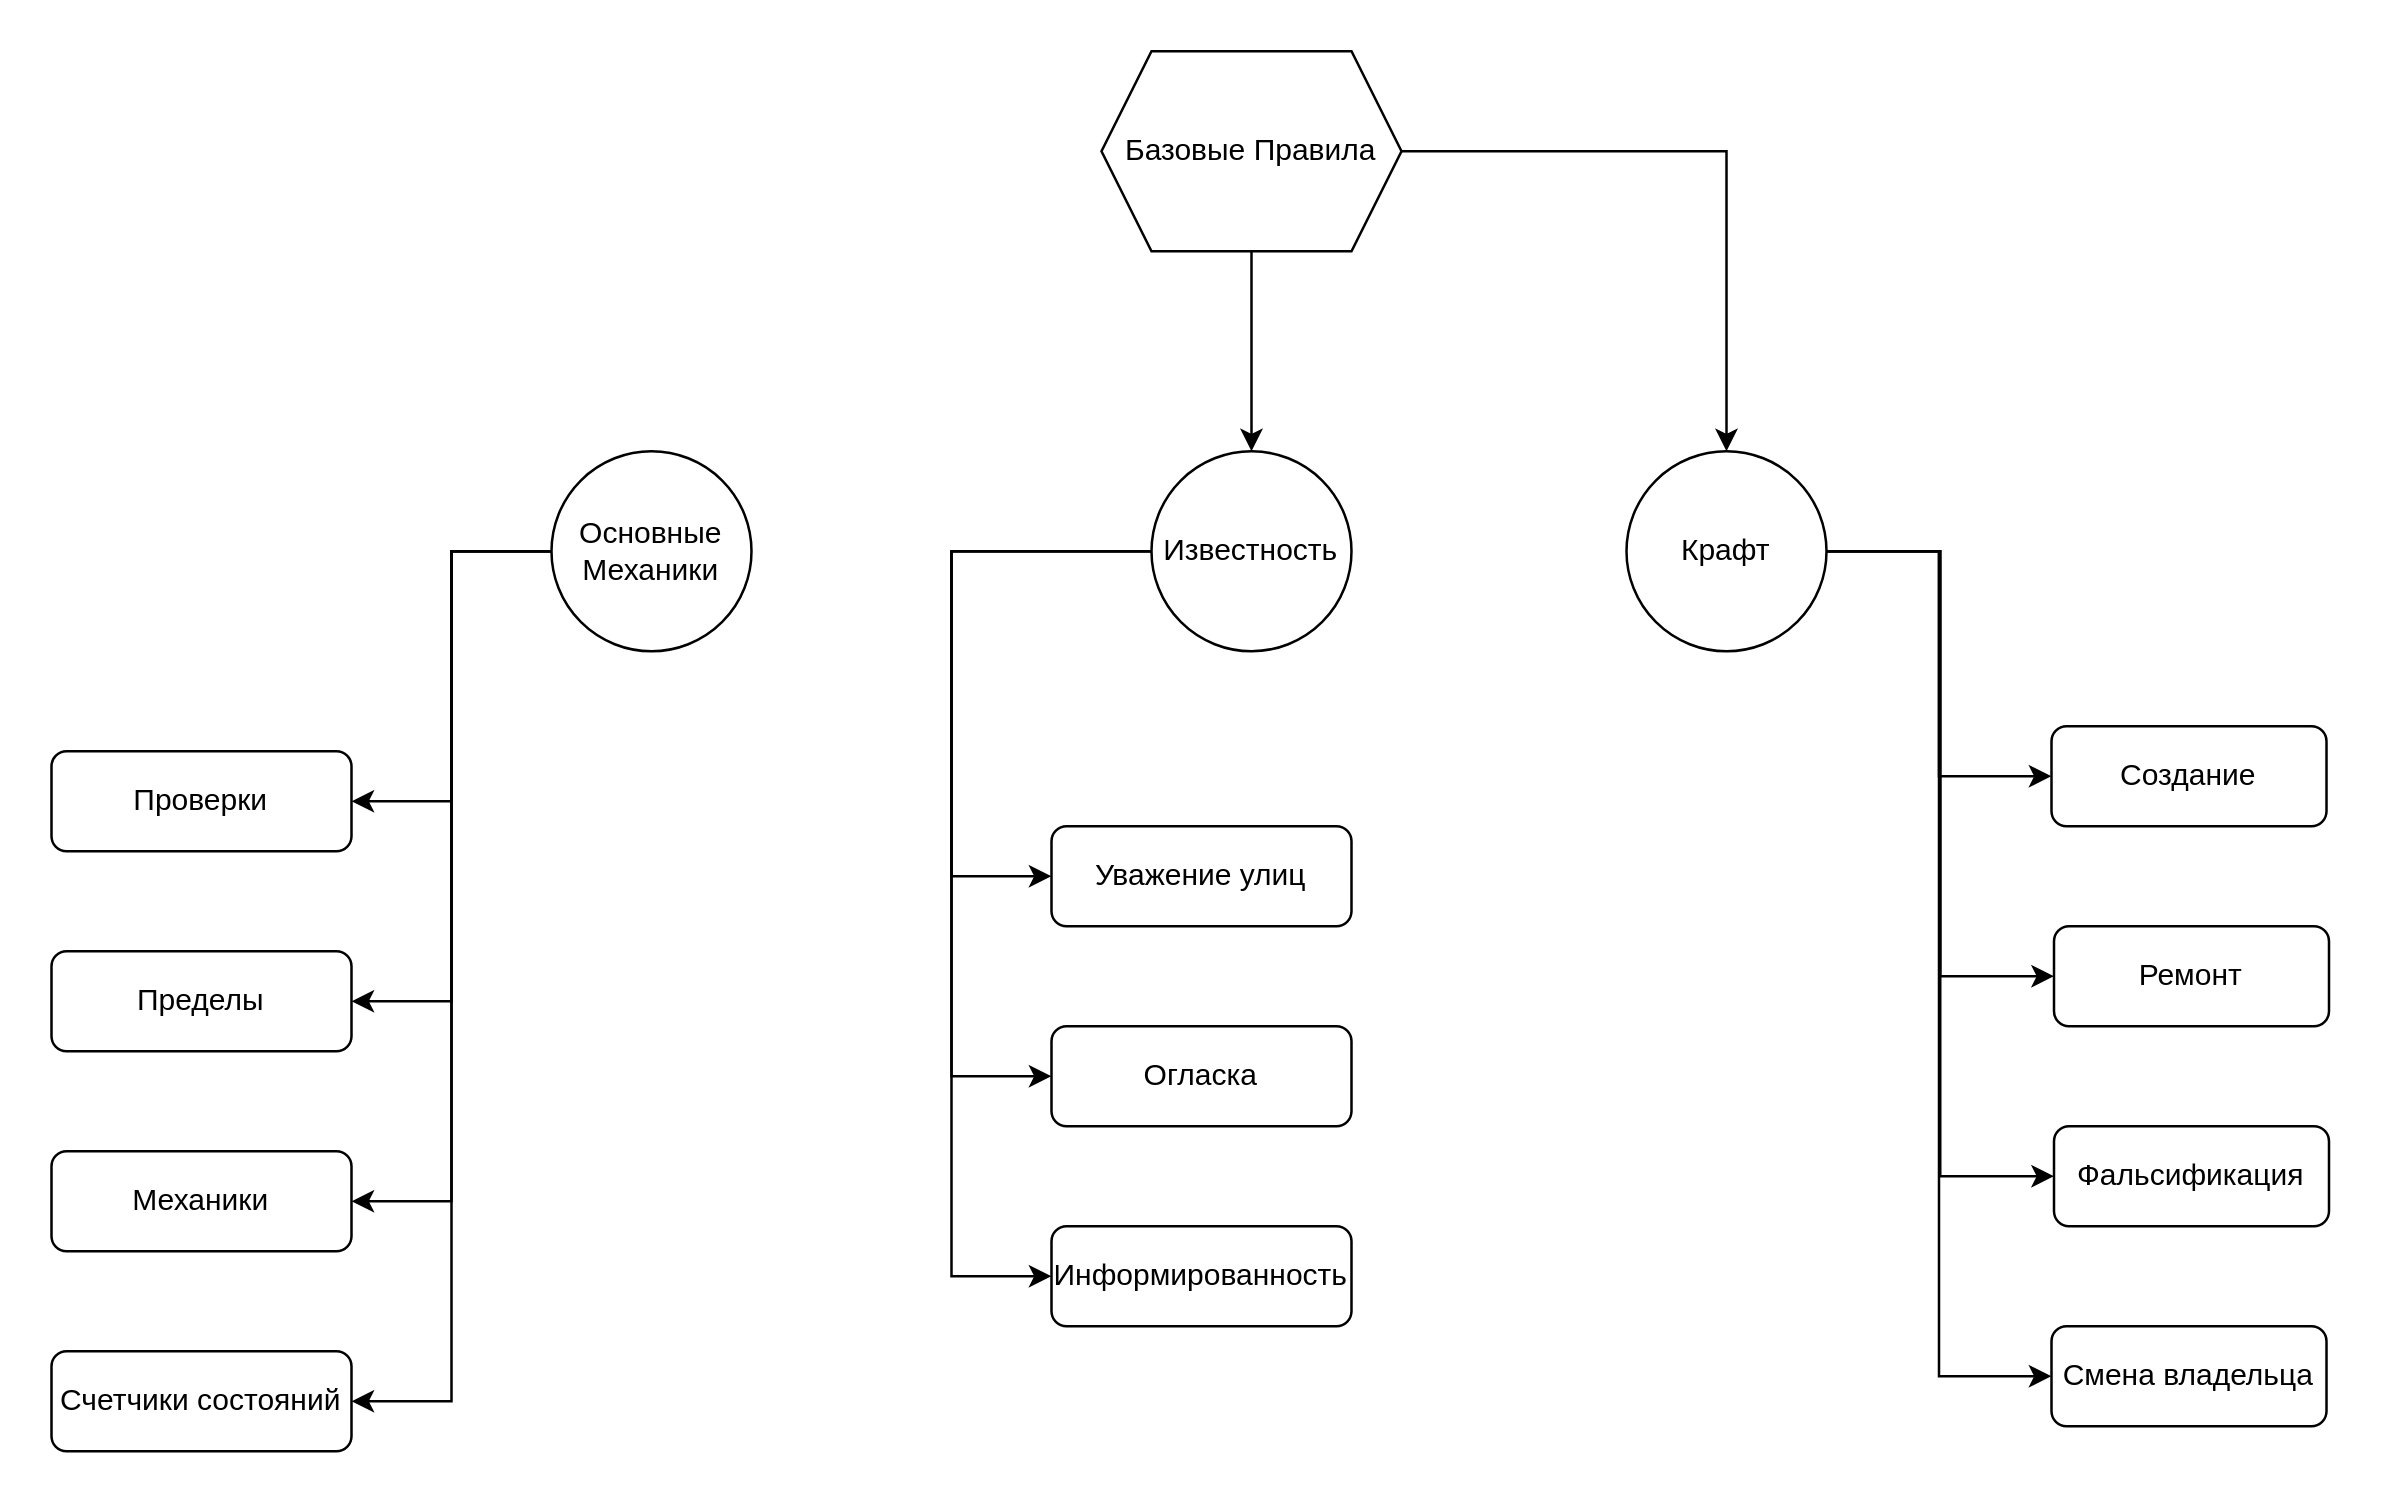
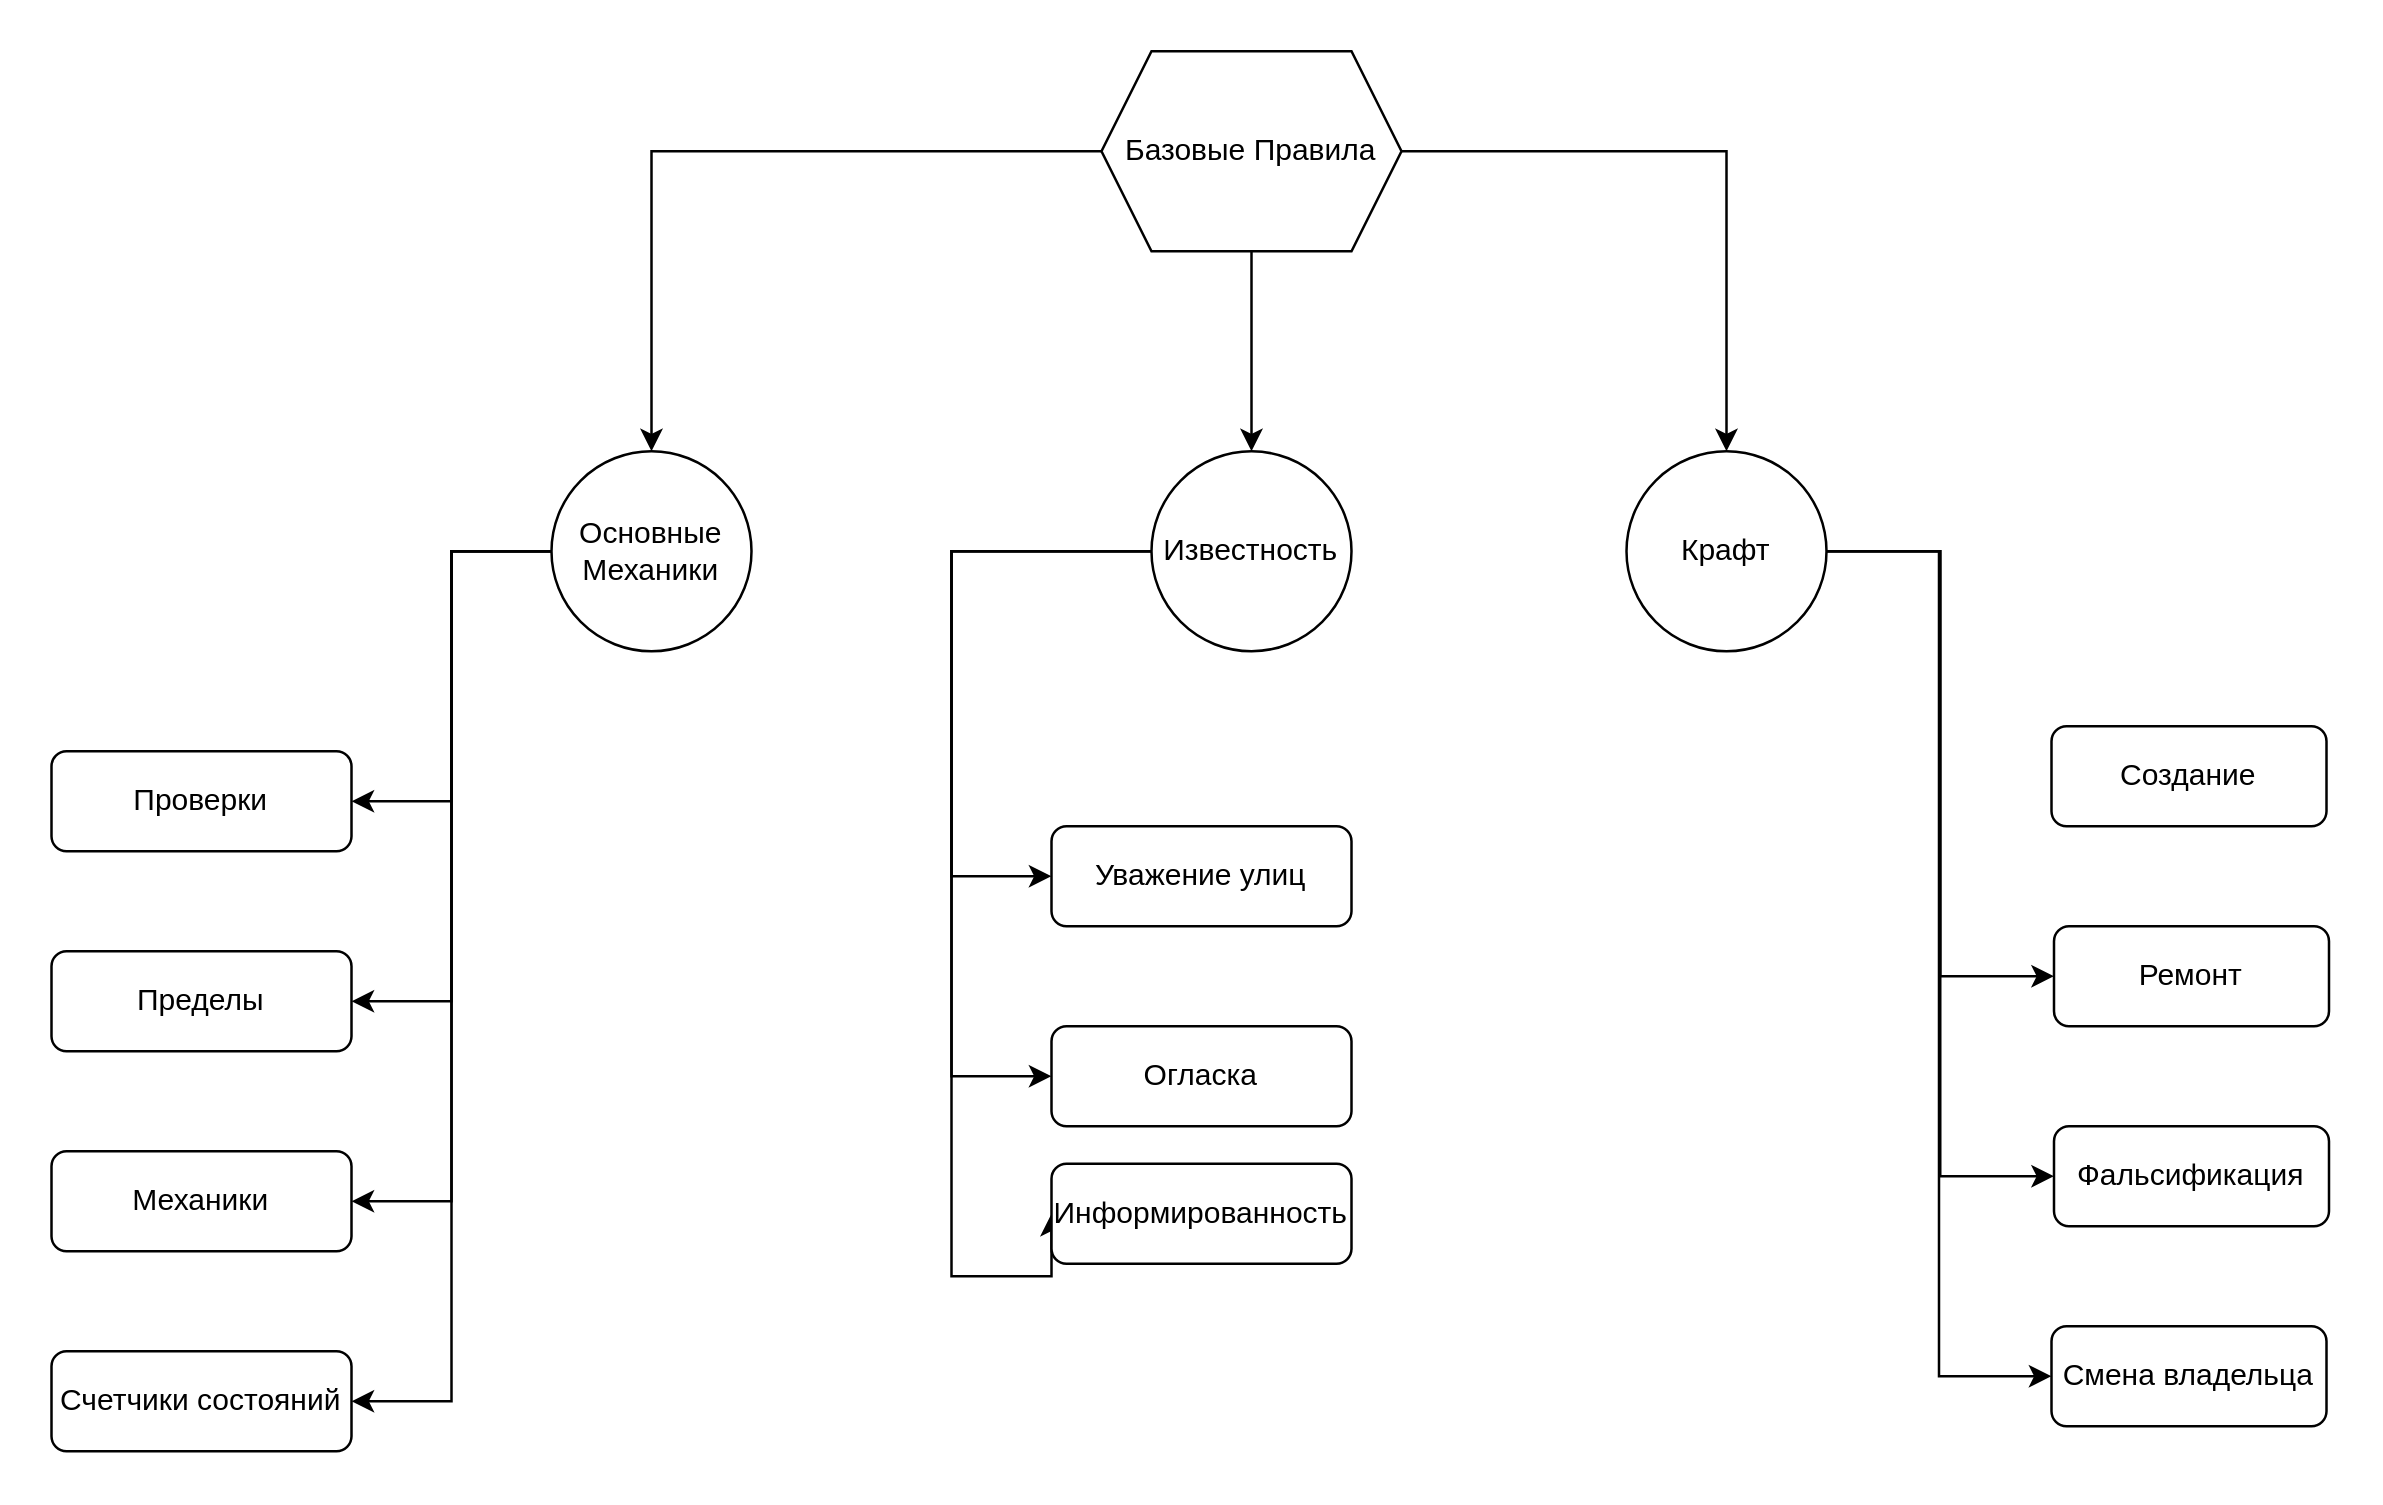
  <mxCell id="0" />
  <mxCell id="1" parent="0" />
+ <mxCell id="2" style="edgeStyle=orthogonalEdgeStyle;rounded=0;orthogonalLoop=1;jettySize=auto;html=1;entryX=0.5;entryY=0;entryDx=0;entryDy=0;" edge="1" parent="1" source="5" target="9"><mxGeometry relative="1" as="geometry" /></mxCell>
  <mxCell id="3" style="edgeStyle=orthogonalEdgeStyle;rounded=0;orthogonalLoop=1;jettySize=auto;html=1;" edge="1" parent="1" source="5" target="13"><mxGeometry relative="1" as="geometry" /></mxCell>
  <mxCell id="4" style="edgeStyle=orthogonalEdgeStyle;rounded=0;orthogonalLoop=1;jettySize=auto;html=1;entryX=0.5;entryY=0;entryDx=0;entryDy=0;" edge="1" parent="1" source="5" target="18"><mxGeometry relative="1" as="geometry" /></mxCell>
  <mxCell id="5" value="Базовые Правила" style="shape=hexagon;perimeter=hexagonPerimeter2;whiteSpace=wrap;html=1;fixedSize=1;" vertex="1" parent="1"><mxGeometry x="440" y="20" width="120" height="80" as="geometry" /></mxCell>
  <mxCell id="6" style="edgeStyle=orthogonalEdgeStyle;rounded=0;orthogonalLoop=1;jettySize=auto;html=1;entryX=1;entryY=0.5;entryDx=0;entryDy=0;" edge="1" parent="1" source="9" target="22"><mxGeometry relative="1" as="geometry" /></mxCell>
  <mxCell id="7" style="edgeStyle=orthogonalEdgeStyle;rounded=0;orthogonalLoop=1;jettySize=auto;html=1;entryX=1;entryY=0.5;entryDx=0;entryDy=0;" edge="1" parent="1" source="9" target="23"><mxGeometry relative="1" as="geometry" /></mxCell>
  <mxCell id="8" style="edgeStyle=orthogonalEdgeStyle;rounded=0;orthogonalLoop=1;jettySize=auto;html=1;entryX=1;entryY=0.5;entryDx=0;entryDy=0;" edge="1" parent="1" source="9" target="24"><mxGeometry relative="1" as="geometry" /></mxCell>
  <mxCell id="9" value="Основные Механики" style="ellipse;whiteSpace=wrap;html=1;aspect=fixed;" vertex="1" parent="1"><mxGeometry x="220" y="180" width="80" height="80" as="geometry" /></mxCell>
  <mxCell id="10" style="edgeStyle=orthogonalEdgeStyle;rounded=0;orthogonalLoop=1;jettySize=auto;html=1;entryX=0;entryY=0.5;entryDx=0;entryDy=0;" edge="1" parent="1" source="13" target="30"><mxGeometry relative="1" as="geometry"><Array as="points"><mxPoint x="380" y="220" /><mxPoint x="380" y="350" /></Array></mxGeometry></mxCell>
  <mxCell id="11" style="edgeStyle=orthogonalEdgeStyle;rounded=0;orthogonalLoop=1;jettySize=auto;html=1;entryX=0;entryY=0.5;entryDx=0;entryDy=0;" edge="1" parent="1" source="13" target="31"><mxGeometry relative="1" as="geometry"><Array as="points"><mxPoint x="380" y="220" /><mxPoint x="380" y="430" /></Array></mxGeometry></mxCell>
  <mxCell id="12" style="edgeStyle=orthogonalEdgeStyle;rounded=0;orthogonalLoop=1;jettySize=auto;html=1;entryX=0;entryY=0.5;entryDx=0;entryDy=0;" edge="1" parent="1" source="13" target="32"><mxGeometry relative="1" as="geometry"><Array as="points"><mxPoint x="380" y="220" /><mxPoint x="380" y="510" /></Array></mxGeometry></mxCell>
  <mxCell id="13" value="Известность" style="ellipse;whiteSpace=wrap;html=1;aspect=fixed;" vertex="1" parent="1"><mxGeometry x="460" y="180" width="80" height="80" as="geometry" /></mxCell>
- <mxCell id="14" style="edgeStyle=orthogonalEdgeStyle;rounded=0;orthogonalLoop=1;jettySize=auto;html=1;entryX=0;entryY=0.5;entryDx=0;entryDy=0;" edge="1" parent="1" source="18" target="26"><mxGeometry relative="1" as="geometry" /></mxCell>
  <mxCell id="15" style="edgeStyle=orthogonalEdgeStyle;rounded=0;orthogonalLoop=1;jettySize=auto;html=1;entryX=0;entryY=0.5;entryDx=0;entryDy=0;" edge="1" parent="1" source="18" target="27"><mxGeometry relative="1" as="geometry" /></mxCell>
  <mxCell id="16" style="edgeStyle=orthogonalEdgeStyle;rounded=0;orthogonalLoop=1;jettySize=auto;html=1;entryX=0;entryY=0.5;entryDx=0;entryDy=0;" edge="1" parent="1" source="18" target="28"><mxGeometry relative="1" as="geometry" /></mxCell>
  <mxCell id="17" style="edgeStyle=orthogonalEdgeStyle;rounded=0;orthogonalLoop=1;jettySize=auto;html=1;entryX=0;entryY=0.5;entryDx=0;entryDy=0;" edge="1" parent="1" source="18" target="29"><mxGeometry relative="1" as="geometry" /></mxCell>
  <mxCell id="18" value="Крафт" style="ellipse;whiteSpace=wrap;html=1;aspect=fixed;" vertex="1" parent="1"><mxGeometry x="650" y="180" width="80" height="80" as="geometry" /></mxCell>
  <mxCell id="19" value="" style="group" vertex="1" connectable="0" parent="1"><mxGeometry x="20" y="300" width="120" height="280" as="geometry" /></mxCell>
  <mxCell id="20" style="edgeStyle=orthogonalEdgeStyle;rounded=0;orthogonalLoop=1;jettySize=auto;html=1;entryX=1;entryY=0.5;entryDx=0;entryDy=0;" edge="1" parent="19" source="9" target="25"><mxGeometry relative="1" as="geometry" /></mxCell>
  <mxCell id="21" value="" style="group" vertex="1" connectable="0" parent="19"><mxGeometry width="120" height="280" as="geometry" /></mxCell>
  <mxCell id="22" value="Проверки" style="rounded=1;whiteSpace=wrap;html=1;" vertex="1" parent="21"><mxGeometry width="120" height="40" as="geometry" /></mxCell>
  <mxCell id="23" value="Пределы" style="rounded=1;whiteSpace=wrap;html=1;" vertex="1" parent="21"><mxGeometry y="80" width="120" height="40" as="geometry" /></mxCell>
  <mxCell id="24" value="Механики" style="rounded=1;whiteSpace=wrap;html=1;" vertex="1" parent="21"><mxGeometry y="160" width="120" height="40" as="geometry" /></mxCell>
  <mxCell id="25" value="Счетчики состояний" style="rounded=1;whiteSpace=wrap;html=1;" vertex="1" parent="21"><mxGeometry y="240" width="120" height="40" as="geometry" /></mxCell>
  <mxCell id="26" value="Создание" style="rounded=1;whiteSpace=wrap;html=1;" vertex="1" parent="1"><mxGeometry x="820" y="290" width="110" height="40" as="geometry" /></mxCell>
  <mxCell id="27" value="Ремонт" style="rounded=1;whiteSpace=wrap;html=1;" vertex="1" parent="1"><mxGeometry x="821" y="370" width="110" height="40" as="geometry" /></mxCell>
  <mxCell id="28" value="Фальсификация" style="rounded=1;whiteSpace=wrap;html=1;" vertex="1" parent="1"><mxGeometry x="821" y="450" width="110" height="40" as="geometry" /></mxCell>
  <mxCell id="29" value="Смена владельца" style="rounded=1;whiteSpace=wrap;html=1;" vertex="1" parent="1"><mxGeometry x="820" y="530" width="110" height="40" as="geometry" /></mxCell>
  <mxCell id="30" value="Уважение улиц" style="rounded=1;whiteSpace=wrap;html=1;" vertex="1" parent="1"><mxGeometry x="420" y="330" width="120" height="40" as="geometry" /></mxCell>
  <mxCell id="31" value="Огласка" style="rounded=1;whiteSpace=wrap;html=1;" vertex="1" parent="1"><mxGeometry x="420" y="410" width="120" height="40" as="geometry" /></mxCell>
- <mxCell id="32" value="Информированность" style="rounded=1;whiteSpace=wrap;html=1;" vertex="1" parent="1"><mxGeometry x="420" y="490" width="120" height="40" as="geometry" /></mxCell>
+ <mxCell id="32" value="Информированность" style="rounded=1;whiteSpace=wrap;html=1;" vertex="1" parent="1"><mxGeometry x="420" y="465" width="120" height="40" as="geometry" /></mxCell>
